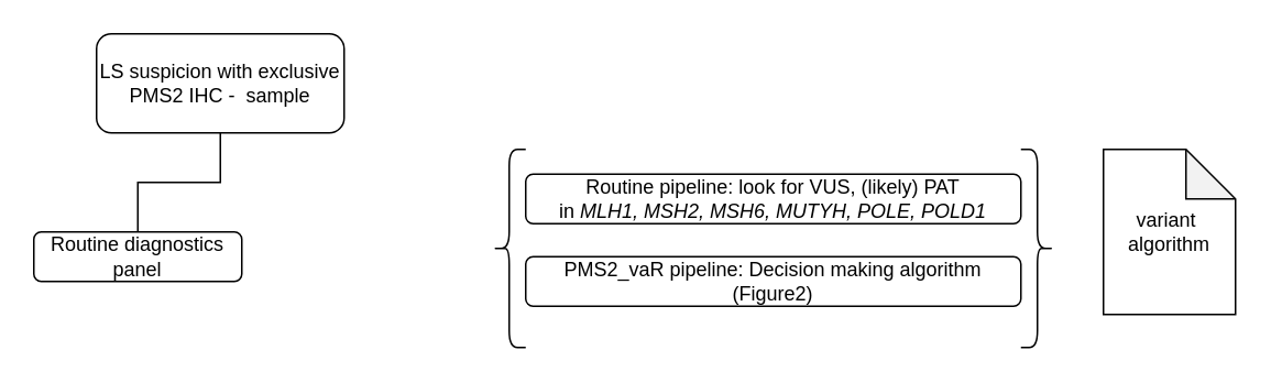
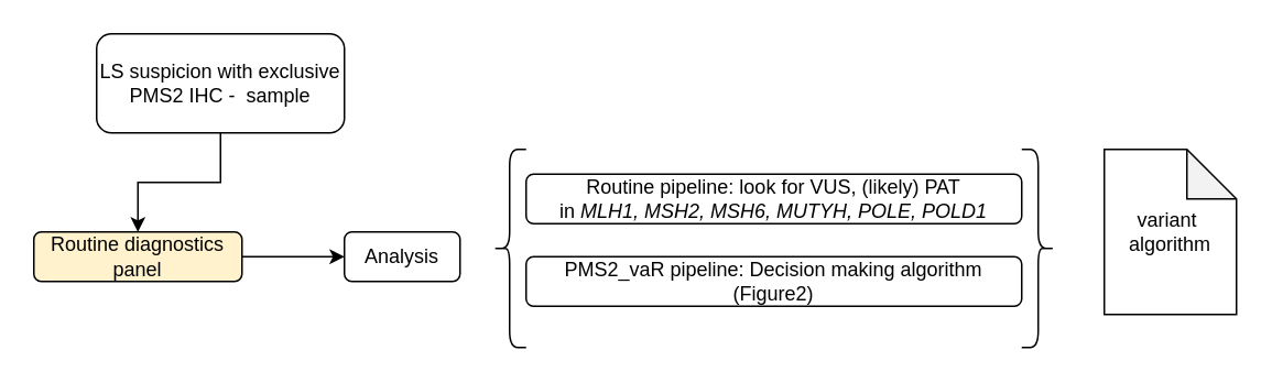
  <mxCell id="0" />
  <mxCell id="1" parent="0" />
- <mxCell id="2" style="edgeStyle=orthogonalEdgeStyle;rounded=0;orthogonalLoop=1;jettySize=auto;html=1;endArrow=none;" edge="1" parent="1" source="3" target="5"><mxGeometry relative="1" as="geometry" /></mxCell>
+ <mxCell id="2" style="edgeStyle=orthogonalEdgeStyle;rounded=0;orthogonalLoop=1;jettySize=auto;html=1;" edge="1" parent="1" source="3" target="5"><mxGeometry relative="1" as="geometry" /></mxCell>
  <mxCell id="3" value="&lt;font style=&quot;font-size: 12px;&quot;&gt;&lt;span style=&quot;line-height: 107%; font-family: Arial, sans-serif;&quot; lang=&quot;EN-US&quot;&gt;&lt;span style=&quot;line-height: 107%;&quot; lang=&quot;EN-US&quot;&gt;LS suspicion with exclusive PMS2 IHC -&amp;nbsp;&lt;/span&gt;&amp;nbsp;sample&lt;/span&gt;&lt;/font&gt;" style="rounded=1;whiteSpace=wrap;html=1;" vertex="1" parent="1"><mxGeometry x="58" y="20" width="150" height="60" as="geometry" /></mxCell>
- <mxCell id="5" value="Routine diagnostics panel" style="rounded=1;whiteSpace=wrap;html=1;" vertex="1" parent="1"><mxGeometry x="20" y="140" width="126" height="30" as="geometry" /></mxCell>
+ <mxCell id="4" style="edgeStyle=orthogonalEdgeStyle;rounded=0;orthogonalLoop=1;jettySize=auto;html=1;entryX=0;entryY=0.5;entryDx=0;entryDy=0;" edge="1" parent="1" source="5" target="9"><mxGeometry relative="1" as="geometry" /></mxCell>
+ <mxCell id="5" value="Routine diagnostics panel" style="rounded=1;whiteSpace=wrap;html=1;fillColor=#fff2cc;" vertex="1" parent="1"><mxGeometry x="20" y="140" width="126" height="30" as="geometry" /></mxCell>
  <mxCell id="6" value="Routine pipeline: look for VUS, (likely) PAT in&amp;nbsp;&lt;i style=&quot;text-wrap: nowrap;&quot;&gt;MLH1, MSH2, MSH6, MUTYH, POLE, POLD1&lt;/i&gt;" style="rounded=1;whiteSpace=wrap;html=1;" vertex="1" parent="1"><mxGeometry x="318" y="105" width="300" height="30" as="geometry" /></mxCell>
  <mxCell id="7" value="PMS2_vaR pipeline: Decision making algorithm (Figure2)" style="rounded=1;whiteSpace=wrap;html=1;" vertex="1" parent="1"><mxGeometry x="318" y="155" width="300" height="30" as="geometry" /></mxCell>
  <mxCell id="8" value="variant&amp;nbsp;&lt;div&gt;algorithm&lt;/div&gt;" style="shape=note;whiteSpace=wrap;html=1;backgroundOutline=1;darkOpacity=0.05;" vertex="1" parent="1"><mxGeometry x="668" y="90" width="80" height="100" as="geometry" /></mxCell>
+ <mxCell id="9" value="Analysis" style="rounded=1;whiteSpace=wrap;html=1;" vertex="1" parent="1"><mxGeometry x="208" y="140" width="70" height="30" as="geometry" /></mxCell>
  <mxCell id="10" value="" style="shape=curlyBracket;whiteSpace=wrap;html=1;rounded=1;labelPosition=left;verticalLabelPosition=middle;align=right;verticalAlign=middle;" vertex="1" parent="1"><mxGeometry x="298" y="90" width="20" height="120" as="geometry" /></mxCell>
  <mxCell id="11" value="" style="shape=curlyBracket;whiteSpace=wrap;html=1;rounded=1;flipH=1;labelPosition=right;verticalLabelPosition=middle;align=left;verticalAlign=middle;" vertex="1" parent="1"><mxGeometry x="618" y="90" width="20" height="120" as="geometry" /></mxCell>
